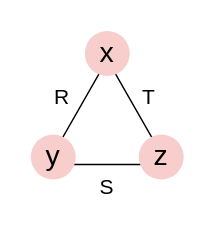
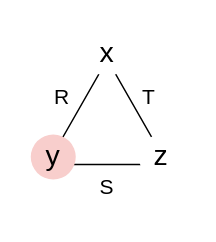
  <mxCell id="0" />
  <mxCell id="1" parent="0" />
  <mxCell id="2" value="" style="triangle;whiteSpace=wrap;html=1;rotation=-90;fillColor=none;" vertex="1" parent="1"><mxGeometry x="36" y="34" width="70" height="80" as="geometry" /></mxCell>
- <mxCell id="3" value="x" style="ellipse;whiteSpace=wrap;html=1;aspect=fixed;fillColor=#f8cecc;fontSize=19;strokeColor=none;" vertex="1" parent="1"><mxGeometry x="56" y="20" width="30" height="30" as="geometry" /></mxCell>
+ <mxCell id="3" value="x" style="ellipse;whiteSpace=wrap;html=1;aspect=fixed;fillColor=#ffffff;fontSize=19;strokeColor=none;" vertex="1" parent="1"><mxGeometry x="56" y="20" width="30" height="30" as="geometry" /></mxCell>
  <mxCell id="4" value="y" style="ellipse;whiteSpace=wrap;html=1;aspect=fixed;fillColor=#f8cecc;fontSize=19;strokeColor=none;" vertex="1" parent="1"><mxGeometry x="20" y="89" width="30" height="30" as="geometry" /></mxCell>
- <mxCell id="5" value="z" style="ellipse;whiteSpace=wrap;html=1;aspect=fixed;fillColor=#f8cecc;fontSize=19;strokeColor=none;" vertex="1" parent="1"><mxGeometry x="92" y="89" width="30" height="30" as="geometry" /></mxCell>
+ <mxCell id="5" value="z" style="ellipse;whiteSpace=wrap;html=1;aspect=fixed;fillColor=#ffffff;fontSize=19;strokeColor=none;" vertex="1" parent="1"><mxGeometry x="92" y="89" width="30" height="30" as="geometry" /></mxCell>
  <mxCell id="6" value="R" style="ellipse;whiteSpace=wrap;html=1;aspect=fixed;fontSize=14;strokeColor=none;fillColor=none;" vertex="1" parent="1"><mxGeometry x="26" y="49" width="30" height="30" as="geometry" /></mxCell>
  <mxCell id="7" value="S" style="ellipse;whiteSpace=wrap;html=1;aspect=fixed;fontSize=14;strokeColor=none;fillColor=none;" vertex="1" parent="1"><mxGeometry x="56" y="109" width="30" height="30" as="geometry" /></mxCell>
  <mxCell id="8" value="T" style="ellipse;whiteSpace=wrap;html=1;aspect=fixed;fontSize=14;strokeColor=none;fillColor=none;" vertex="1" parent="1"><mxGeometry x="84" y="49" width="30" height="30" as="geometry" /></mxCell>
